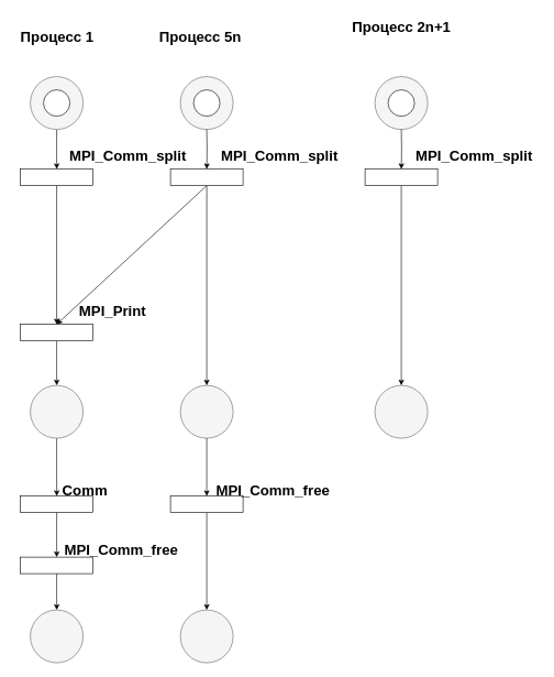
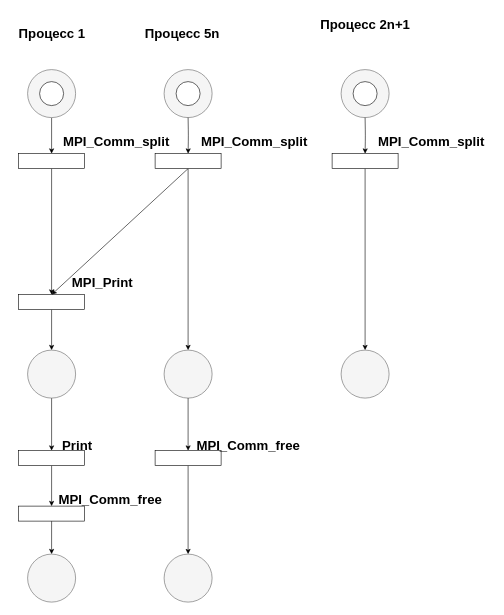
  <mxCell id="0" />
  <mxCell id="1" parent="0" />
  <mxCell id="2" style="edgeStyle=none;html=1;exitX=0.5;exitY=0;exitDx=0;exitDy=0;strokeColor=#000000;fontSize=22;fontColor=#000000;entryX=0.5;entryY=1;entryDx=0;entryDy=0;" parent="1" source="3" target="15" edge="1"><mxGeometry relative="1" as="geometry"><mxPoint x="83" y="453" as="targetPoint" /></mxGeometry></mxCell>
  <mxCell id="3" value="" style="rounded=0;whiteSpace=wrap;html=1;sketch=0;rotation=-180;" parent="1" vertex="1"><mxGeometry x="30.5" y="255.5" width="110" height="25" as="geometry" /></mxCell>
  <mxCell id="4" style="edgeStyle=orthogonalEdgeStyle;html=1;exitX=0.5;exitY=1;exitDx=0;exitDy=0;entryX=0.5;entryY=1;entryDx=0;entryDy=0;strokeColor=#000000;fontSize=22;fontColor=#000000;" parent="1" source="5" target="3" edge="1"><mxGeometry relative="1" as="geometry" /></mxCell>
  <mxCell id="5" value="" style="ellipse;whiteSpace=wrap;html=1;aspect=fixed;sketch=0;fillColor=#f5f5f5;fontColor=#333333;strokeColor=#666666;" parent="1" vertex="1"><mxGeometry x="45.5" y="115.5" width="80" height="80" as="geometry" /></mxCell>
  <mxCell id="6" value="" style="ellipse;whiteSpace=wrap;html=1;aspect=fixed;sketch=0;fillColor=#f5f5f5;fontColor=#333333;strokeColor=#666666;" parent="1" vertex="1"><mxGeometry x="273" y="115.5" width="80" height="80" as="geometry" /></mxCell>
  <mxCell id="7" value="" style="ellipse;whiteSpace=wrap;html=1;aspect=fixed;sketch=0;fillColor=#f5f5f5;fontColor=#333333;strokeColor=#666666;" parent="1" vertex="1"><mxGeometry x="568" y="115.5" width="80" height="80" as="geometry" /></mxCell>
  <mxCell id="8" value="" style="ellipse;whiteSpace=wrap;html=1;aspect=fixed;sketch=0;fontSize=22;fontColor=#000000;strokeColor=#000000;" parent="1" vertex="1"><mxGeometry x="65.5" y="135.5" width="40" height="40" as="geometry" /></mxCell>
  <mxCell id="9" value="" style="ellipse;whiteSpace=wrap;html=1;aspect=fixed;sketch=0;fontSize=22;fontColor=#000000;strokeColor=#000000;" parent="1" vertex="1"><mxGeometry x="293" y="135.5" width="40" height="40" as="geometry" /></mxCell>
  <mxCell id="10" value="" style="ellipse;whiteSpace=wrap;html=1;aspect=fixed;sketch=0;fontSize=22;fontColor=#000000;strokeColor=#000000;" parent="1" vertex="1"><mxGeometry x="588" y="135.5" width="40" height="40" as="geometry" /></mxCell>
  <mxCell id="11" value="&lt;font color=&quot;#000000&quot;&gt;&lt;span style=&quot;font-size: 22px;&quot;&gt;&lt;b&gt;Процесс 1&lt;/b&gt;&lt;/span&gt;&lt;/font&gt;" style="text;html=1;align=center;verticalAlign=middle;resizable=0;points=[];autosize=1;strokeColor=none;fillColor=none;" parent="1" vertex="1"><mxGeometry x="20.5" y="35.5" width="130" height="40" as="geometry" /></mxCell>
  <mxCell id="12" value="&lt;font color=&quot;#000000&quot;&gt;&lt;span style=&quot;font-size: 22px;&quot;&gt;&lt;b&gt;Процесс 5n&lt;/b&gt;&lt;/span&gt;&lt;/font&gt;" style="text;html=1;align=center;verticalAlign=middle;resizable=0;points=[];autosize=1;strokeColor=none;fillColor=none;" parent="1" vertex="1"><mxGeometry x="228" y="35.5" width="150" height="40" as="geometry" /></mxCell>
  <mxCell id="13" value="&lt;font color=&quot;#000000&quot;&gt;&lt;span style=&quot;font-size: 22px;&quot;&gt;&lt;b&gt;Процесс 2n+1&lt;/b&gt;&lt;/span&gt;&lt;/font&gt;" style="text;html=1;align=center;verticalAlign=middle;resizable=0;points=[];autosize=1;strokeColor=none;fillColor=none;" parent="1" vertex="1"><mxGeometry x="523" y="20.5" width="170" height="40" as="geometry" /></mxCell>
  <mxCell id="14" style="edgeStyle=none;html=1;exitX=0.5;exitY=0;exitDx=0;exitDy=0;entryX=0.5;entryY=0;entryDx=0;entryDy=0;strokeColor=#000000;" edge="1" parent="1" source="15" target="17"><mxGeometry relative="1" as="geometry" /></mxCell>
  <mxCell id="15" value="" style="rounded=0;whiteSpace=wrap;html=1;sketch=0;rotation=-180;strokeColor=#000000;" parent="1" vertex="1"><mxGeometry x="30.5" y="490.5" width="110" height="25" as="geometry" /></mxCell>
  <mxCell id="16" style="edgeStyle=none;html=1;exitX=0.5;exitY=1;exitDx=0;exitDy=0;entryX=0.5;entryY=1;entryDx=0;entryDy=0;strokeColor=#000000;" edge="1" parent="1" source="17" target="19"><mxGeometry relative="1" as="geometry" /></mxCell>
  <mxCell id="17" value="" style="ellipse;whiteSpace=wrap;html=1;aspect=fixed;sketch=0;fillColor=#f5f5f5;fontColor=#333333;strokeColor=#666666;" parent="1" vertex="1"><mxGeometry x="45.5" y="583" width="80" height="80" as="geometry" /></mxCell>
  <mxCell id="18" style="edgeStyle=none;html=1;exitX=0.5;exitY=0;exitDx=0;exitDy=0;entryX=0.5;entryY=1;entryDx=0;entryDy=0;strokeColor=#000000;" edge="1" parent="1" source="19" target="35"><mxGeometry relative="1" as="geometry" /></mxCell>
  <mxCell id="19" value="" style="rounded=0;whiteSpace=wrap;html=1;sketch=0;rotation=-180;" parent="1" vertex="1"><mxGeometry x="30.5" y="750.5" width="110" height="25" as="geometry" /></mxCell>
- <mxCell id="20" value="&lt;font color=&quot;#000000&quot;&gt;&lt;span style=&quot;font-size: 22px;&quot;&gt;&lt;b&gt;Comm&lt;/b&gt;&lt;/span&gt;&lt;/font&gt;" style="text;html=1;align=center;verticalAlign=middle;resizable=0;points=[];autosize=1;strokeColor=none;fillColor=none;" parent="1" vertex="1"><mxGeometry x="93" y="723" width="70" height="40" as="geometry" /></mxCell>
+ <mxCell id="20" value="&lt;font color=&quot;#000000&quot;&gt;&lt;span style=&quot;font-size: 22px;&quot;&gt;&lt;b&gt;Print&lt;/b&gt;&lt;/span&gt;&lt;/font&gt;" style="text;html=1;align=center;verticalAlign=middle;resizable=0;points=[];autosize=1;strokeColor=none;fillColor=none;" parent="1" vertex="1"><mxGeometry x="93" y="723" width="70" height="40" as="geometry" /></mxCell>
  <mxCell id="21" value="" style="ellipse;whiteSpace=wrap;html=1;aspect=fixed;sketch=0;fillColor=#f5f5f5;fontColor=#333333;strokeColor=#666666;" parent="1" vertex="1"><mxGeometry x="568" y="583" width="80" height="80" as="geometry" /></mxCell>
  <mxCell id="22" value="" style="ellipse;whiteSpace=wrap;html=1;aspect=fixed;sketch=0;fillColor=#f5f5f5;fontColor=#333333;strokeColor=#666666;" parent="1" vertex="1"><mxGeometry x="273" y="583" width="80" height="80" as="geometry" /></mxCell>
  <mxCell id="23" value="&lt;font color=&quot;#000000&quot;&gt;&lt;span style=&quot;font-size: 22px;&quot;&gt;&lt;b&gt;MPI_Print&amp;nbsp;&lt;/b&gt;&lt;/span&gt;&lt;/font&gt;" style="text;html=1;align=center;verticalAlign=middle;resizable=0;points=[];autosize=1;strokeColor=none;fillColor=none;" parent="1" vertex="1"><mxGeometry x="93" y="450.5" width="160" height="40" as="geometry" /></mxCell>
  <mxCell id="24" style="edgeStyle=none;html=1;exitX=0.5;exitY=0;exitDx=0;exitDy=0;entryX=0.5;entryY=1;entryDx=0;entryDy=0;strokeColor=#000000;" edge="1" parent="1" source="26" target="15"><mxGeometry relative="1" as="geometry" /></mxCell>
  <mxCell id="25" style="edgeStyle=none;html=1;exitX=0.5;exitY=0;exitDx=0;exitDy=0;entryX=0.5;entryY=0;entryDx=0;entryDy=0;strokeColor=#000000;" edge="1" parent="1" source="26" target="22"><mxGeometry relative="1" as="geometry" /></mxCell>
  <mxCell id="26" value="" style="rounded=0;whiteSpace=wrap;html=1;sketch=0;rotation=-180;" vertex="1" parent="1"><mxGeometry x="258" y="255.5" width="110" height="25" as="geometry" /></mxCell>
  <mxCell id="27" style="edgeStyle=orthogonalEdgeStyle;html=1;exitX=0.5;exitY=1;exitDx=0;exitDy=0;entryX=0.5;entryY=1;entryDx=0;entryDy=0;strokeColor=#000000;fontSize=22;fontColor=#000000;" edge="1" parent="1" target="26"><mxGeometry relative="1" as="geometry"><mxPoint x="313" y="195.5" as="sourcePoint" /></mxGeometry></mxCell>
  <mxCell id="28" value="&lt;font color=&quot;#000000&quot;&gt;&lt;span style=&quot;font-size: 22px;&quot;&gt;&lt;b&gt;MPI_Comm_split&lt;/b&gt;&lt;/span&gt;&lt;/font&gt;" style="text;html=1;align=center;verticalAlign=middle;resizable=0;points=[];autosize=1;strokeColor=none;fillColor=none;" vertex="1" parent="1"><mxGeometry x="323" y="215.5" width="200" height="40" as="geometry" /></mxCell>
  <mxCell id="29" value="&lt;font color=&quot;#000000&quot;&gt;&lt;span style=&quot;font-size: 22px;&quot;&gt;&lt;b&gt;MPI_Comm_split&lt;/b&gt;&lt;/span&gt;&lt;/font&gt;" style="text;html=1;align=center;verticalAlign=middle;resizable=0;points=[];autosize=1;strokeColor=none;fillColor=none;" vertex="1" parent="1"><mxGeometry x="93" y="215.5" width="200" height="40" as="geometry" /></mxCell>
  <mxCell id="30" style="edgeStyle=none;html=1;exitX=0.5;exitY=0;exitDx=0;exitDy=0;entryX=0.5;entryY=0;entryDx=0;entryDy=0;strokeColor=#000000;" edge="1" parent="1" source="31" target="21"><mxGeometry relative="1" as="geometry" /></mxCell>
  <mxCell id="31" value="" style="rounded=0;whiteSpace=wrap;html=1;sketch=0;rotation=-180;" vertex="1" parent="1"><mxGeometry x="553" y="255.5" width="110" height="25" as="geometry" /></mxCell>
  <mxCell id="32" style="edgeStyle=orthogonalEdgeStyle;html=1;exitX=0.5;exitY=1;exitDx=0;exitDy=0;entryX=0.5;entryY=1;entryDx=0;entryDy=0;strokeColor=#000000;fontSize=22;fontColor=#000000;" edge="1" target="31" parent="1"><mxGeometry relative="1" as="geometry"><mxPoint x="608" y="195.5" as="sourcePoint" /></mxGeometry></mxCell>
  <mxCell id="33" value="&lt;font color=&quot;#000000&quot;&gt;&lt;span style=&quot;font-size: 22px;&quot;&gt;&lt;b&gt;MPI_Comm_split&lt;/b&gt;&lt;/span&gt;&lt;/font&gt;" style="text;html=1;align=center;verticalAlign=middle;resizable=0;points=[];autosize=1;strokeColor=none;fillColor=none;" vertex="1" parent="1"><mxGeometry x="618" y="215.5" width="200" height="40" as="geometry" /></mxCell>
  <mxCell id="34" style="edgeStyle=none;html=1;exitX=0.5;exitY=0;exitDx=0;exitDy=0;entryX=0.5;entryY=0;entryDx=0;entryDy=0;strokeColor=#000000;" edge="1" parent="1" source="35" target="36"><mxGeometry relative="1" as="geometry" /></mxCell>
  <mxCell id="35" value="" style="rounded=0;whiteSpace=wrap;html=1;sketch=0;rotation=-180;" vertex="1" parent="1"><mxGeometry x="30.5" y="843" width="110" height="25" as="geometry" /></mxCell>
  <mxCell id="36" value="" style="ellipse;whiteSpace=wrap;html=1;aspect=fixed;sketch=0;fillColor=#f5f5f5;fontColor=#333333;strokeColor=#666666;" vertex="1" parent="1"><mxGeometry x="45.5" y="923" width="80" height="80" as="geometry" /></mxCell>
  <mxCell id="37" style="edgeStyle=none;html=1;exitX=0.5;exitY=1;exitDx=0;exitDy=0;entryX=0.5;entryY=1;entryDx=0;entryDy=0;strokeColor=#000000;" edge="1" target="39" parent="1"><mxGeometry relative="1" as="geometry"><mxPoint x="313" y="663" as="sourcePoint" /></mxGeometry></mxCell>
  <mxCell id="38" style="edgeStyle=none;html=1;exitX=0.5;exitY=0;exitDx=0;exitDy=0;strokeColor=#000000;entryX=0.5;entryY=0;entryDx=0;entryDy=0;" edge="1" parent="1" source="39" target="42"><mxGeometry relative="1" as="geometry"><mxPoint x="313" y="893" as="targetPoint" /></mxGeometry></mxCell>
  <mxCell id="39" value="" style="rounded=0;whiteSpace=wrap;html=1;sketch=0;rotation=-180;" vertex="1" parent="1"><mxGeometry x="258" y="750.5" width="110" height="25" as="geometry" /></mxCell>
  <mxCell id="40" value="&lt;font color=&quot;#000000&quot;&gt;&lt;span style=&quot;font-size: 22px;&quot;&gt;&lt;b&gt;MPI_Comm_free&lt;/b&gt;&lt;/span&gt;&lt;/font&gt;" style="text;html=1;align=center;verticalAlign=middle;resizable=0;points=[];autosize=1;strokeColor=none;fillColor=none;" vertex="1" parent="1"><mxGeometry x="313" y="723" width="200" height="40" as="geometry" /></mxCell>
  <mxCell id="41" value="&lt;font color=&quot;#000000&quot;&gt;&lt;span style=&quot;font-size: 22px;&quot;&gt;&lt;b&gt;MPI_Comm_free&lt;/b&gt;&lt;/span&gt;&lt;/font&gt;" style="text;html=1;align=center;verticalAlign=middle;resizable=0;points=[];autosize=1;strokeColor=none;fillColor=none;" vertex="1" parent="1"><mxGeometry x="83" y="813" width="200" height="40" as="geometry" /></mxCell>
  <mxCell id="42" value="" style="ellipse;whiteSpace=wrap;html=1;aspect=fixed;sketch=0;fillColor=#f5f5f5;fontColor=#333333;strokeColor=#666666;" vertex="1" parent="1"><mxGeometry x="273" y="923" width="80" height="80" as="geometry" /></mxCell>
